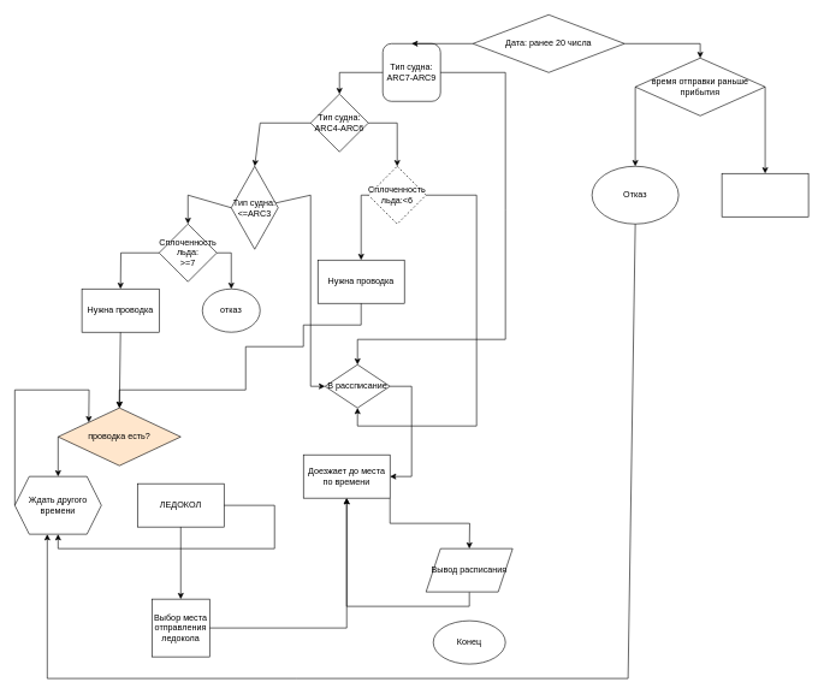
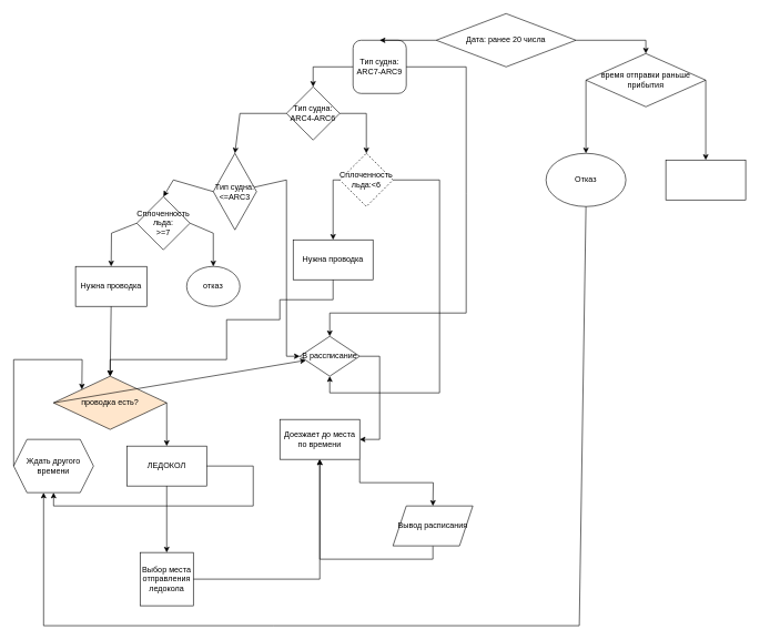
  <mxCell id="0" />
  <mxCell id="1" parent="0" />
  <mxCell id="2" value="Дата: ранее 20 числа" style="rhombus;whiteSpace=wrap;html=1;" parent="1" vertex="1"><mxGeometry x="655" y="20" width="210" height="80" as="geometry" /></mxCell>
  <mxCell id="3" value="время отправки раньше прибытия" style="rhombus;whiteSpace=wrap;html=1;" parent="1" vertex="1"><mxGeometry x="880" y="80" width="180" height="80" as="geometry" /></mxCell>
  <mxCell id="4" value="Тип судна: &lt;br&gt;ARC7-ARC9" style="whiteSpace=wrap;html=1;rounded=1;" parent="1" vertex="1"><mxGeometry x="530" y="60" width="80" height="80" as="geometry" /></mxCell>
  <mxCell id="5" value="Тип судна:&lt;br&gt;ARC4-ARC6" style="rhombus;whiteSpace=wrap;html=1;" parent="1" vertex="1"><mxGeometry x="430" y="130" width="80" height="80" as="geometry" /></mxCell>
  <mxCell id="6" value="В рассписание" style="rhombus;whiteSpace=wrap;html=1;" parent="1" vertex="1"><mxGeometry x="450" y="505" width="90" height="60" as="geometry" /></mxCell>
  <mxCell id="7" value="Тип судна:&lt;br&gt;&amp;lt;=ARC3" style="rhombus;whiteSpace=wrap;html=1;" parent="1" vertex="1"><mxGeometry x="320" y="230" width="65" height="115" as="geometry" /></mxCell>
  <mxCell id="8" value="" style="endArrow=classic;html=1;rounded=0;exitX=1;exitY=0.5;exitDx=0;exitDy=0;entryX=0.5;entryY=0;entryDx=0;entryDy=0;" parent="1" source="4" target="6" edge="1"><mxGeometry width="50" height="50" relative="1" as="geometry"><mxPoint x="720" y="330" as="sourcePoint" /><mxPoint x="770" y="280" as="targetPoint" /><Array as="points"><mxPoint x="700" y="100" /><mxPoint x="700" y="290" /><mxPoint x="700" y="470" /><mxPoint x="495" y="470" /></Array></mxGeometry></mxCell>
  <mxCell id="9" value="" style="endArrow=classic;html=1;rounded=0;exitX=1;exitY=0.5;exitDx=0;exitDy=0;entryX=0.5;entryY=0;entryDx=0;entryDy=0;" parent="1" source="2" target="3" edge="1"><mxGeometry width="50" height="50" relative="1" as="geometry"><mxPoint x="720" y="330" as="sourcePoint" /><mxPoint x="770" y="280" as="targetPoint" /><Array as="points"><mxPoint x="970" y="60" /></Array></mxGeometry></mxCell>
- <mxCell id="10" value="Сплоченность льда:&lt;br&gt;&amp;gt;=7" style="rhombus;whiteSpace=wrap;html=1;" parent="1" vertex="1"><mxGeometry x="220" y="310" width="80" height="80" as="geometry" /></mxCell>
+ <mxCell id="10" value="Сплоченность льда:&lt;br&gt;&amp;gt;=7" style="rhombus;whiteSpace=wrap;html=1;" parent="1" vertex="1"><mxGeometry x="205" y="295" width="80" height="80" as="geometry" /></mxCell>
  <mxCell id="11" value="Сплоченность льда:&amp;lt;6" style="rhombus;whiteSpace=wrap;html=1;dashed=1;" parent="1" vertex="1"><mxGeometry x="510" y="230" width="80" height="80" as="geometry" /></mxCell>
  <mxCell id="12" value="Нужна проводка" style="rounded=0;whiteSpace=wrap;html=1;" parent="1" vertex="1"><mxGeometry x="440" y="360" width="120" height="60" as="geometry" /></mxCell>
  <mxCell id="13" value="" style="endArrow=classic;html=1;rounded=0;entryX=0;entryY=0.5;entryDx=0;entryDy=0;" parent="1" source="7" target="6" edge="1"><mxGeometry width="50" height="50" relative="1" as="geometry"><mxPoint x="720" y="330" as="sourcePoint" /><mxPoint x="770" y="280" as="targetPoint" /><Array as="points"><mxPoint x="430" y="270" /><mxPoint x="430" y="535" /></Array></mxGeometry></mxCell>
  <mxCell id="14" value="" style="endArrow=classic;html=1;rounded=0;exitX=1;exitY=0.5;exitDx=0;exitDy=0;entryX=0.5;entryY=0;entryDx=0;entryDy=0;" parent="1" source="5" target="11" edge="1"><mxGeometry width="50" height="50" relative="1" as="geometry"><mxPoint x="720" y="330" as="sourcePoint" /><mxPoint x="770" y="280" as="targetPoint" /><Array as="points"><mxPoint x="550" y="170" /></Array></mxGeometry></mxCell>
  <mxCell id="15" value="" style="endArrow=classic;html=1;rounded=0;exitX=0;exitY=0.5;exitDx=0;exitDy=0;entryX=0.5;entryY=0;entryDx=0;entryDy=0;" parent="1" source="11" target="12" edge="1"><mxGeometry width="50" height="50" relative="1" as="geometry"><mxPoint x="720" y="330" as="sourcePoint" /><mxPoint x="770" y="280" as="targetPoint" /><Array as="points"><mxPoint x="500" y="270" /></Array></mxGeometry></mxCell>
  <mxCell id="16" value="" style="endArrow=classic;html=1;rounded=0;exitX=0;exitY=0.5;exitDx=0;exitDy=0;entryX=0.5;entryY=0;entryDx=0;entryDy=0;" parent="1" source="4" target="5" edge="1"><mxGeometry width="50" height="50" relative="1" as="geometry"><mxPoint x="720" y="330" as="sourcePoint" /><mxPoint x="770" y="280" as="targetPoint" /><Array as="points"><mxPoint x="470" y="100" /></Array></mxGeometry></mxCell>
  <mxCell id="17" value="" style="endArrow=classic;html=1;rounded=0;exitX=0;exitY=0.5;exitDx=0;exitDy=0;entryX=0.5;entryY=0;entryDx=0;entryDy=0;" parent="1" source="5" target="7" edge="1"><mxGeometry width="50" height="50" relative="1" as="geometry"><mxPoint x="720" y="330" as="sourcePoint" /><mxPoint x="770" y="280" as="targetPoint" /><Array as="points"><mxPoint x="360" y="170" /></Array></mxGeometry></mxCell>
  <mxCell id="18" value="" style="endArrow=classic;html=1;rounded=0;exitX=0;exitY=0.5;exitDx=0;exitDy=0;entryX=0.5;entryY=0;entryDx=0;entryDy=0;" parent="1" source="7" target="10" edge="1"><mxGeometry width="50" height="50" relative="1" as="geometry"><mxPoint x="720" y="330" as="sourcePoint" /><mxPoint x="770" y="280" as="targetPoint" /><Array as="points"><mxPoint x="260" y="270" /></Array></mxGeometry></mxCell>
  <mxCell id="19" value="отказ" style="ellipse;whiteSpace=wrap;html=1;" parent="1" vertex="1"><mxGeometry x="280" y="400" width="80" height="60" as="geometry" /></mxCell>
  <mxCell id="20" value="" style="endArrow=classic;html=1;rounded=0;exitX=1;exitY=0.5;exitDx=0;exitDy=0;entryX=0.5;entryY=0;entryDx=0;entryDy=0;" parent="1" source="10" target="19" edge="1"><mxGeometry width="50" height="50" relative="1" as="geometry"><mxPoint x="720" y="330" as="sourcePoint" /><mxPoint x="770" y="280" as="targetPoint" /><Array as="points"><mxPoint x="320" y="350" /></Array></mxGeometry></mxCell>
  <mxCell id="21" value="Нужна проводка" style="rounded=0;whiteSpace=wrap;html=1;" parent="1" vertex="1"><mxGeometry x="113" y="400" width="107" height="60" as="geometry" /></mxCell>
  <mxCell id="22" value="" style="endArrow=classic;html=1;rounded=0;exitX=0;exitY=0.5;exitDx=0;exitDy=0;entryX=0.5;entryY=0;entryDx=0;entryDy=0;" parent="1" source="10" target="21" edge="1"><mxGeometry width="50" height="50" relative="1" as="geometry"><mxPoint x="670" y="350" as="sourcePoint" /><mxPoint x="720" y="300" as="targetPoint" /><Array as="points"><mxPoint x="167" y="350" /></Array></mxGeometry></mxCell>
  <mxCell id="23" value="" style="endArrow=classic;html=1;rounded=0;exitX=1;exitY=0.5;exitDx=0;exitDy=0;entryX=0.5;entryY=1;entryDx=0;entryDy=0;" parent="1" source="11" target="6" edge="1"><mxGeometry width="50" height="50" relative="1" as="geometry"><mxPoint x="670" y="350" as="sourcePoint" /><mxPoint x="720" y="300" as="targetPoint" /><Array as="points"><mxPoint x="660" y="270" /><mxPoint x="660" y="590" /><mxPoint x="495" y="590" /></Array></mxGeometry></mxCell>
  <mxCell id="24" value="" style="endArrow=classic;html=1;rounded=0;exitX=0;exitY=0.5;exitDx=0;exitDy=0;entryX=0.5;entryY=0;entryDx=0;entryDy=0;" parent="1" source="2" target="4" edge="1"><mxGeometry width="50" height="50" relative="1" as="geometry"><mxPoint x="670" y="350" as="sourcePoint" /><mxPoint x="720" y="300" as="targetPoint" /></mxGeometry></mxCell>
  <mxCell id="25" style="edgeStyle=orthogonalEdgeStyle;rounded=0;orthogonalLoop=1;jettySize=auto;html=1;exitX=1;exitY=1;exitDx=0;exitDy=0;" edge="1" parent="1" source="26"><mxGeometry relative="1" as="geometry"><mxPoint x="650" y="760" as="targetPoint" /></mxGeometry></mxCell>
  <mxCell id="26" value="Доезжает до места по времени" style="rounded=0;whiteSpace=wrap;html=1;" parent="1" vertex="1"><mxGeometry x="420" y="630" width="120" height="60" as="geometry" /></mxCell>
  <mxCell id="27" value="" style="endArrow=classic;html=1;rounded=0;exitX=1;exitY=0.5;exitDx=0;exitDy=0;entryX=1;entryY=0.5;entryDx=0;entryDy=0;" parent="1" source="6" target="26" edge="1"><mxGeometry width="50" height="50" relative="1" as="geometry"><mxPoint x="670" y="550" as="sourcePoint" /><mxPoint x="720" y="500" as="targetPoint" /><Array as="points"><mxPoint x="570" y="535" /><mxPoint x="570" y="660" /></Array></mxGeometry></mxCell>
  <mxCell id="28" value="проводка есть?" style="rhombus;whiteSpace=wrap;html=1;fillColor=#ffe6cc;" parent="1" vertex="1"><mxGeometry x="80" y="565" width="170" height="80" as="geometry" /></mxCell>
  <mxCell id="29" value="" style="endArrow=classic;html=1;rounded=0;exitX=0.5;exitY=1;exitDx=0;exitDy=0;entryX=0.5;entryY=0;entryDx=0;entryDy=0;" parent="1" source="12" target="28" edge="1"><mxGeometry width="50" height="50" relative="1" as="geometry"><mxPoint x="670" y="550" as="sourcePoint" /><mxPoint x="720" y="500" as="targetPoint" /><Array as="points"><mxPoint x="500" y="450" /><mxPoint x="420" y="450" /><mxPoint x="420" y="480" /><mxPoint x="340" y="480" /><mxPoint x="340" y="540" /><mxPoint x="165" y="540" /></Array></mxGeometry></mxCell>
  <mxCell id="30" value="" style="endArrow=classic;html=1;rounded=0;exitX=0.5;exitY=1;exitDx=0;exitDy=0;entryX=0.5;entryY=0;entryDx=0;entryDy=0;" parent="1" source="21" target="28" edge="1"><mxGeometry width="50" height="50" relative="1" as="geometry"><mxPoint x="670" y="550" as="sourcePoint" /><mxPoint x="720" y="500" as="targetPoint" /></mxGeometry></mxCell>
  <mxCell id="31" value="" style="endArrow=classic;html=1;rounded=0;" parent="1" edge="1"><mxGeometry width="50" height="50" relative="1" as="geometry"><mxPoint x="880" y="120" as="sourcePoint" /><mxPoint x="880" y="230" as="targetPoint" /></mxGeometry></mxCell>
  <mxCell id="32" value="&lt;font style=&quot;vertical-align: inherit;&quot;&gt;&lt;font style=&quot;vertical-align: inherit;&quot;&gt;Отказ&lt;/font&gt;&lt;/font&gt;" style="ellipse;whiteSpace=wrap;html=1;" parent="1" vertex="1"><mxGeometry x="820" y="230" width="120" height="80" as="geometry" /></mxCell>
  <mxCell id="33" value="" style="endArrow=classic;html=1;rounded=0;entryX=0.375;entryY=1;entryDx=0;entryDy=0;" parent="1" target="36" edge="1"><mxGeometry width="50" height="50" relative="1" as="geometry"><mxPoint x="880" y="310" as="sourcePoint" /><mxPoint x="880" y="360" as="targetPoint" /><Array as="points"><mxPoint x="870" y="940" /><mxPoint x="410" y="940" /><mxPoint x="65" y="940" /></Array></mxGeometry></mxCell>
  <mxCell id="34" value="" style="rounded=0;whiteSpace=wrap;html=1;" parent="1" vertex="1"><mxGeometry x="1000" y="240" width="120" height="60" as="geometry" /></mxCell>
  <mxCell id="35" value="" style="endArrow=classic;html=1;rounded=0;" parent="1" target="34" edge="1"><mxGeometry width="50" height="50" relative="1" as="geometry"><mxPoint y="120" as="sourcePoint" x="1060" /><mxPoint x="1110" y="70" as="targetPoint" /></mxGeometry></mxCell>
  <mxCell id="36" value="&lt;font style=&quot;vertical-align: inherit;&quot;&gt;&lt;font style=&quot;vertical-align: inherit;&quot;&gt;Ждать другого времени&lt;/font&gt;&lt;/font&gt;" style="shape=hexagon;perimeter=hexagonPerimeter2;whiteSpace=wrap;html=1;fixedSize=1;" parent="1" vertex="1"><mxGeometry x="20" y="660" width="120" height="80" as="geometry" /></mxCell>
  <mxCell id="37" value="ЛЕДОКОЛ" style="rounded=0;whiteSpace=wrap;html=1;" parent="1" vertex="1"><mxGeometry x="190" y="670" width="120" height="60" as="geometry" /></mxCell>
  <mxCell id="38" value="&lt;font style=&quot;vertical-align: inherit;&quot;&gt;&lt;font style=&quot;vertical-align: inherit;&quot;&gt;Выбор места отправления ледокола&lt;/font&gt;&lt;/font&gt;" style="whiteSpace=wrap;html=1;aspect=fixed;" parent="1" vertex="1"><mxGeometry x="210" y="830" width="80" height="80" as="geometry" /></mxCell>
  <mxCell id="39" value="" style="endArrow=classic;html=1;rounded=0;entryX=0.5;entryY=0;entryDx=0;entryDy=0;" parent="1" target="38" edge="1"><mxGeometry width="50" height="50" relative="1" as="geometry"><mxPoint x="250" y="730" as="sourcePoint" /><mxPoint x="300" y="680" as="targetPoint" /></mxGeometry></mxCell>
- <mxCell id="41" value="" style="endArrow=classic;html=1;rounded=0;exitX=0;exitY=0.5;exitDx=0;exitDy=0;entryX=0.5;entryY=0;entryDx=0;entryDy=0;" parent="1" source="28" target="36" edge="1"><mxGeometry width="50" height="50" relative="1" as="geometry"><mxPoint x="10" y="590" as="sourcePoint" /><mxPoint x="60" y="540" as="targetPoint" /></mxGeometry></mxCell>
+ <mxCell id="40" value="" style="endArrow=classic;html=1;rounded=0;exitX=1;exitY=0.5;exitDx=0;exitDy=0;" parent="1" source="28" target="37" edge="1"><mxGeometry width="50" height="50" relative="1" as="geometry"><mxPoint x="250" y="610" as="sourcePoint" /><mxPoint x="290" y="645" as="targetPoint" /></mxGeometry></mxCell>
+ <mxCell id="41" value="" style="endArrow=classic;html=1;rounded=0;exitX=0;exitY=0.5;exitDx=0;exitDy=0;" parent="1" source="28" target="6" edge="1"><mxGeometry width="50" height="50" relative="1" as="geometry"><mxPoint x="10" y="590" as="sourcePoint" /><mxPoint x="60" y="540" as="targetPoint" /></mxGeometry></mxCell>
  <mxCell id="42" value="" style="endArrow=classic;html=1;rounded=0;entryX=0.5;entryY=1;entryDx=0;entryDy=0;" parent="1" target="26" edge="1"><mxGeometry width="50" height="50" relative="1" as="geometry"><mxPoint x="290" y="870" as="sourcePoint" /><mxPoint x="340" y="820" as="targetPoint" /><Array as="points"><mxPoint x="480" y="870" /></Array></mxGeometry></mxCell>
  <mxCell id="43" value="" style="endArrow=classic;html=1;rounded=0;entryX=0;entryY=0;entryDx=0;entryDy=0;" parent="1" target="28" edge="1"><mxGeometry width="50" height="50" relative="1" as="geometry"><mxPoint x="20" y="700" as="sourcePoint" /><mxPoint x="120" y="560" as="targetPoint" /><Array as="points"><mxPoint x="20" y="540" /><mxPoint x="123" y="540" /></Array></mxGeometry></mxCell>
  <mxCell id="44" value="" style="endArrow=classic;html=1;rounded=0;entryX=0.5;entryY=1;entryDx=0;entryDy=0;" parent="1" target="36" edge="1"><mxGeometry width="50" height="50" relative="1" as="geometry"><mxPoint x="310" y="700" as="sourcePoint" /><mxPoint x="0" y="770" as="targetPoint" /><Array as="points"><mxPoint x="380" y="700" /><mxPoint x="380" y="760" /><mxPoint x="80" y="760" /></Array></mxGeometry></mxCell>
  <mxCell id="45" style="edgeStyle=orthogonalEdgeStyle;rounded=0;orthogonalLoop=1;jettySize=auto;html=1;exitX=0.5;exitY=1;exitDx=0;exitDy=0;" edge="1" parent="1" source="46" target="26"><mxGeometry relative="1" as="geometry" /></mxCell>
  <mxCell id="46" value="Вывод расписания" style="shape=parallelogram;perimeter=parallelogramPerimeter;whiteSpace=wrap;html=1;fixedSize=1;" vertex="1" parent="1"><mxGeometry x="590" y="760" width="120" height="60" as="geometry" /></mxCell>
- <mxCell id="47" value="Конец" style="ellipse;whiteSpace=wrap;html=1;" vertex="1" parent="1"><mxGeometry x="600" y="860" width="100" height="60" as="geometry" /></mxCell>
